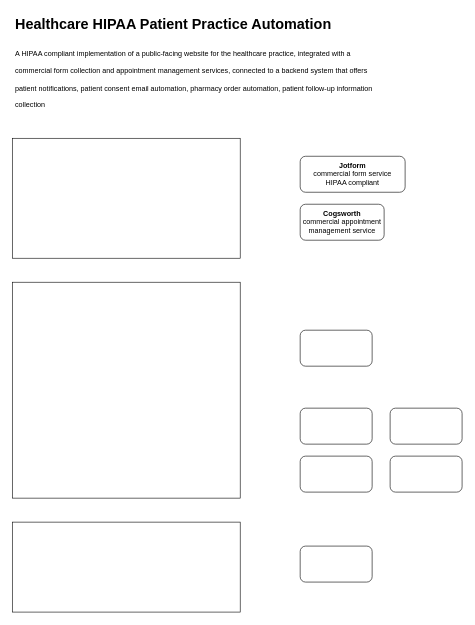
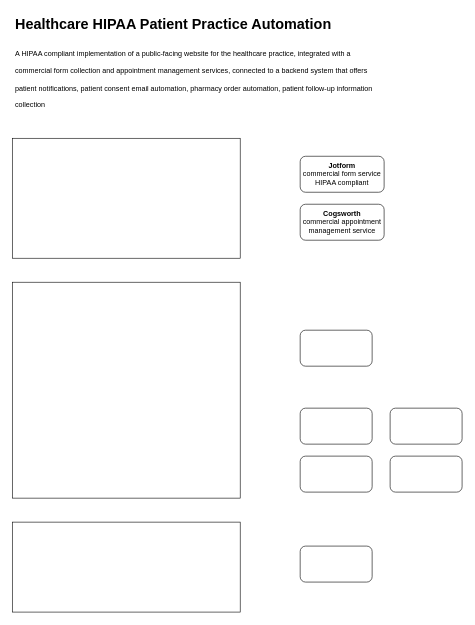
  <mxCell id="0" />
  <mxCell id="1" parent="0" />
  <mxCell id="2" value="&lt;h1&gt;&lt;span&gt;Healthcare HIPAA Patient Practice Automation&lt;/span&gt;&lt;/h1&gt;&lt;h1&gt;&lt;span style=&quot;font-size: 12px ; font-weight: normal&quot;&gt;A HIPAA compliant implementation of a public-facing website for the healthcare practice, integrated with a commercial form collection and appointment management services, connected to a backend system that offers patient notifications, patient consent email automation, pharmacy order automation, patient follow-up information collection&amp;nbsp;&lt;/span&gt;&lt;br&gt;&lt;/h1&gt;" style="text;html=1;strokeColor=none;fillColor=none;spacing=5;spacingTop=-20;whiteSpace=wrap;overflow=hidden;rounded=0;" vertex="1" parent="1"><mxGeometry x="20" y="20" width="630" height="170" as="geometry" /></mxCell>
- <mxCell id="3" value="&lt;b&gt;Jotform&lt;br&gt;&lt;/b&gt;commercial form service&lt;br&gt;HIPAA compliant" style="rounded=1;whiteSpace=wrap;html=1;" vertex="1" parent="1"><mxGeometry x="500" y="260" width="175" height="60" as="geometry" /></mxCell>
+ <mxCell id="3" value="&lt;b&gt;Jotform&lt;br&gt;&lt;/b&gt;commercial form service&lt;br&gt;HIPAA compliant" style="rounded=1;whiteSpace=wrap;html=1;" vertex="1" parent="1"><mxGeometry x="500" y="260" width="140" height="60" as="geometry" /></mxCell>
  <mxCell id="4" value="" style="rounded=0;whiteSpace=wrap;html=1;align=left;" vertex="1" parent="1"><mxGeometry x="20" y="230" width="380" height="200" as="geometry" /></mxCell>
  <mxCell id="5" value="" style="rounded=0;whiteSpace=wrap;html=1;" vertex="1" parent="1"><mxGeometry x="20" y="470" width="380" height="360" as="geometry" /></mxCell>
  <mxCell id="6" value="" style="rounded=0;whiteSpace=wrap;html=1;" vertex="1" parent="1"><mxGeometry x="20" y="870" width="380" height="150" as="geometry" /></mxCell>
  <mxCell id="7" value="" style="rounded=1;whiteSpace=wrap;html=1;" vertex="1" parent="1"><mxGeometry x="500" y="550" width="120" height="60" as="geometry" /></mxCell>
  <mxCell id="8" value="" style="rounded=1;whiteSpace=wrap;html=1;" vertex="1" parent="1"><mxGeometry x="500" y="680" width="120" height="60" as="geometry" /></mxCell>
  <mxCell id="9" value="" style="rounded=1;whiteSpace=wrap;html=1;" vertex="1" parent="1"><mxGeometry x="500" y="760" width="120" height="60" as="geometry" /></mxCell>
  <mxCell id="10" value="&lt;b&gt;Cogsworth&lt;/b&gt;&lt;br&gt;commercial appointment management service" style="rounded=1;whiteSpace=wrap;html=1;" vertex="1" parent="1"><mxGeometry x="500" y="340" width="140" height="60" as="geometry" /></mxCell>
  <mxCell id="11" value="" style="rounded=1;whiteSpace=wrap;html=1;" vertex="1" parent="1"><mxGeometry x="650" y="680" width="120" height="60" as="geometry" /></mxCell>
  <mxCell id="12" value="" style="rounded=1;whiteSpace=wrap;html=1;" vertex="1" parent="1"><mxGeometry x="650" y="760" width="120" height="60" as="geometry" /></mxCell>
  <mxCell id="13" value="" style="rounded=1;whiteSpace=wrap;html=1;" vertex="1" parent="1"><mxGeometry x="500" y="910" width="120" height="60" as="geometry" /></mxCell>
